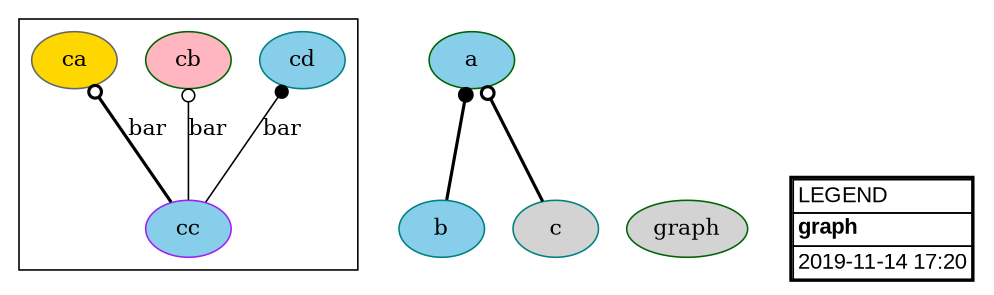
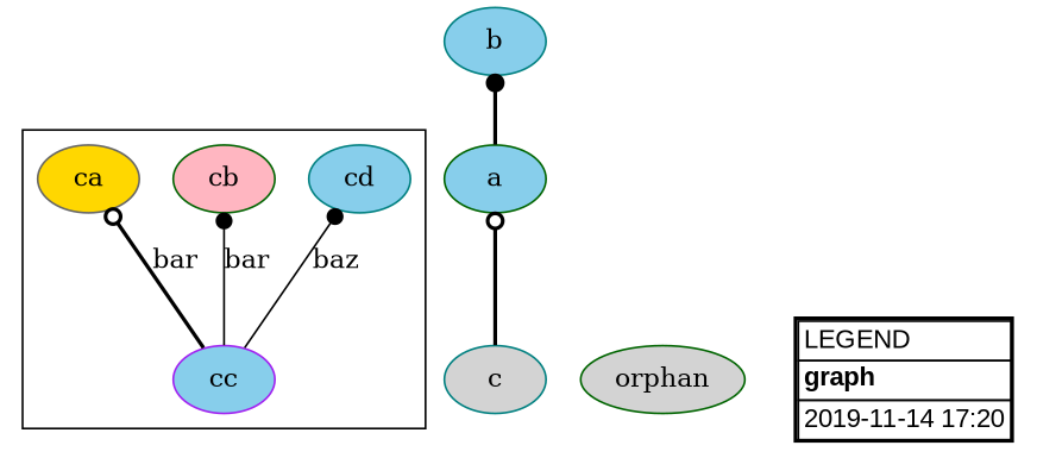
  digraph {
    rankdir=BT
    node [color=darkgreen fillcolor=skyblue style=filled]
    edge [arrowhead=dot style=bold]
    cc [color=purple]
    ca [color=gray40 fillcolor=gold]
    cb [fillcolor=lightpink]
    cd [color=teal]
    b [color=teal]
    a
    c [color=teal fillcolor=lightgrey]
-   orphan [fillcolor=lightgrey label="graph"]
+   orphan [fillcolor=lightgrey]
    n9 [fillcolor="#ffffff" fontname="Verdana,Arial,Sans-Serif" label=<<table border="2" cellborder="1" cellspacing="0" id="LEGEND"><tr><td align="left">LEGEND</td></tr><tr><td align="left"><b>graph</b></td></tr><tr><td align="left">2019-11-14 17:20</td></tr></table>> shape=plaintext color=""]
    subgraph cluster_1 {
      cc
      ca
      cb
      cd
    }
    cc -> ca [arrowhead=odot label=bar]
-   cc -> cb [arrowhead=odot label=bar style=solid]
-   cc -> cd [label=bar style=solid]
-   b -> a
+   cc -> cb [label=bar style=solid]
+   cc -> cd [label=baz style=solid]
+   a -> b
    c -> a [arrowhead=odot]
  }
